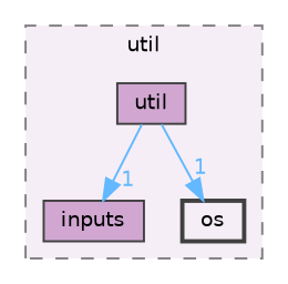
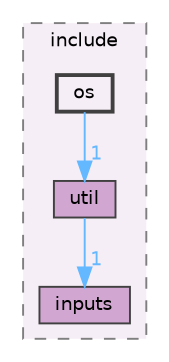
  digraph {
    compound=true
    node [color=grey25 fillcolor="#d1a7d1" fontname=Helvetica fontsize=10 shape=box style=filled]
    edge [color=steelblue1 fontcolor=steelblue1 fontname=Helvetica fontsize=10 headlabel=1 labeldistance=1.5 labelfontname=Helvetica labelfontsize=10]
    n1 [height=0.2 label=util width=0.4]
    n2 [height=0.2 label=inputs width=0.4]
    n3 [fillcolor="#f6eef6" height=0.2 label=os style="filled,bold" width=0.4]
    subgraph cluster_1 {
      bgcolor="#f6eef6"
      fontname=Helvetica
      fontsize=10
-     label=util
+     label=include
      pencolor=grey50
      style="filled,dashed"
      n1
      n2
      n3
    }
    n1 -> n2
-   n1 -> n3
+   n3 -> n1
  }
